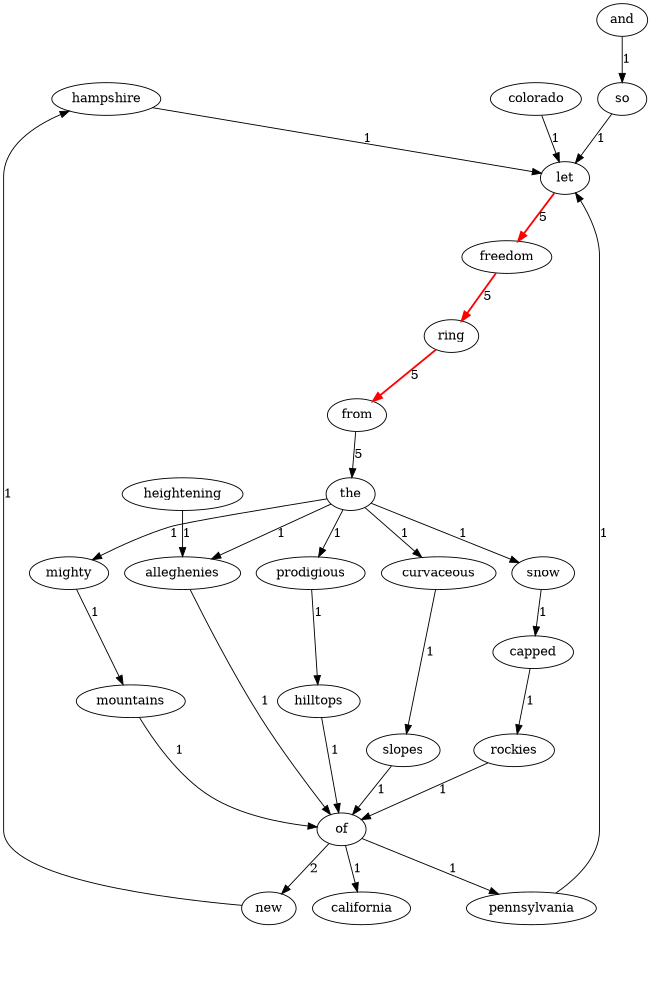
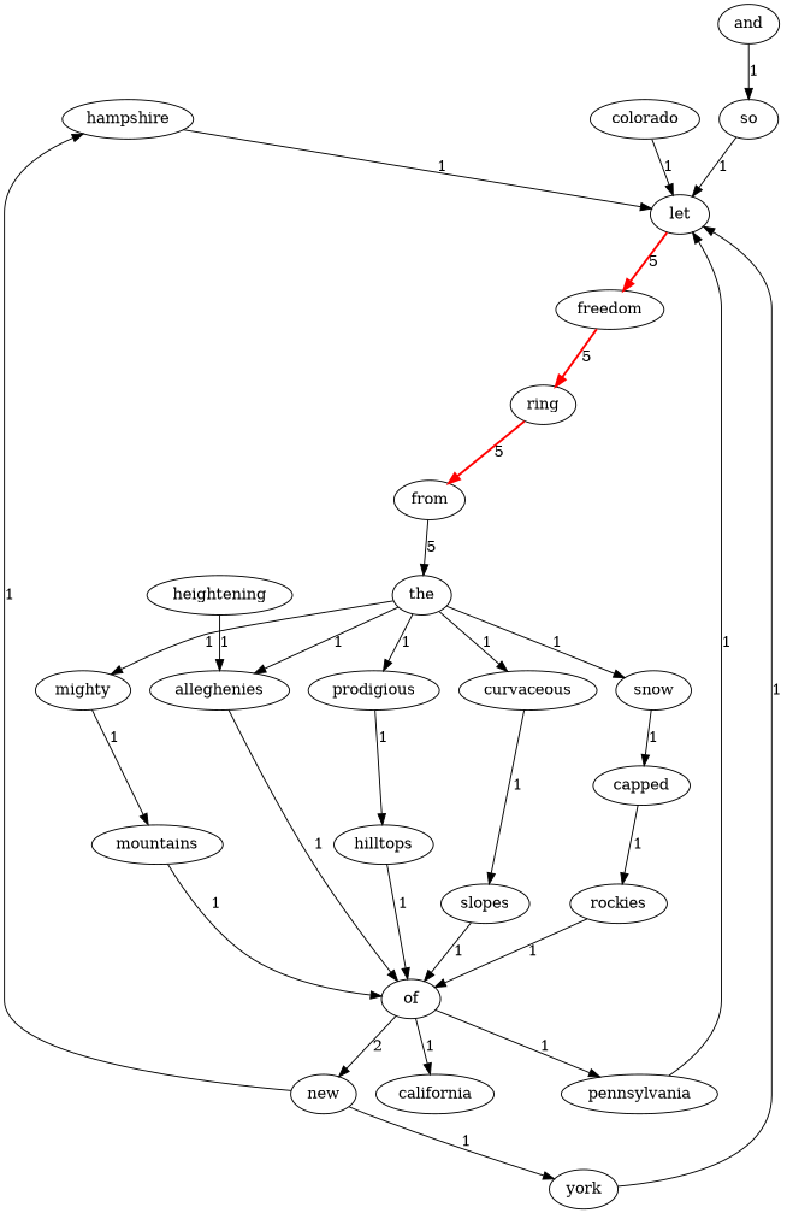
  digraph {
    hampshire
    let
    freedom
    ring
    mountains
    of
    pennsylvania
    new
    california
+   york
    colorado
    from
    the
    prodigious
    curvaceous
    snow
    mighty
    alleghenies
    capped
    rockies
    slopes
    hilltops
    and
    so
    heightening
    hampshire -> let [label=1]
    let -> freedom [color=red label=5 penwidth=2.0]
    freedom -> ring [color=red label=5 penwidth=2.0]
    ring -> from [color=red label=5 penwidth=2.0]
    mountains -> of [label=1]
    of -> pennsylvania [label=1]
    of -> new [label=2]
    of -> california [label=1]
    pennsylvania -> let [label=1]
    new -> hampshire [label=1]
+   new -> york [label=1]
+   york -> let [label=1]
    colorado -> let [label=1]
    from -> the [label=5]
    the -> prodigious [label=1]
    the -> curvaceous [label=1]
    the -> snow [label=1]
    the -> mighty [label=1]
    the -> alleghenies [label=1]
    prodigious -> hilltops [label=1]
    curvaceous -> slopes [label=1]
    snow -> capped [label=1]
    mighty -> mountains [label=1]
    alleghenies -> of [label=1]
    capped -> rockies [label=1]
    rockies -> of [label=1]
    slopes -> of [label=1]
    hilltops -> of [label=1]
    and -> so [label=1]
    so -> let [label=1]
    heightening -> alleghenies [label=1]
  }
